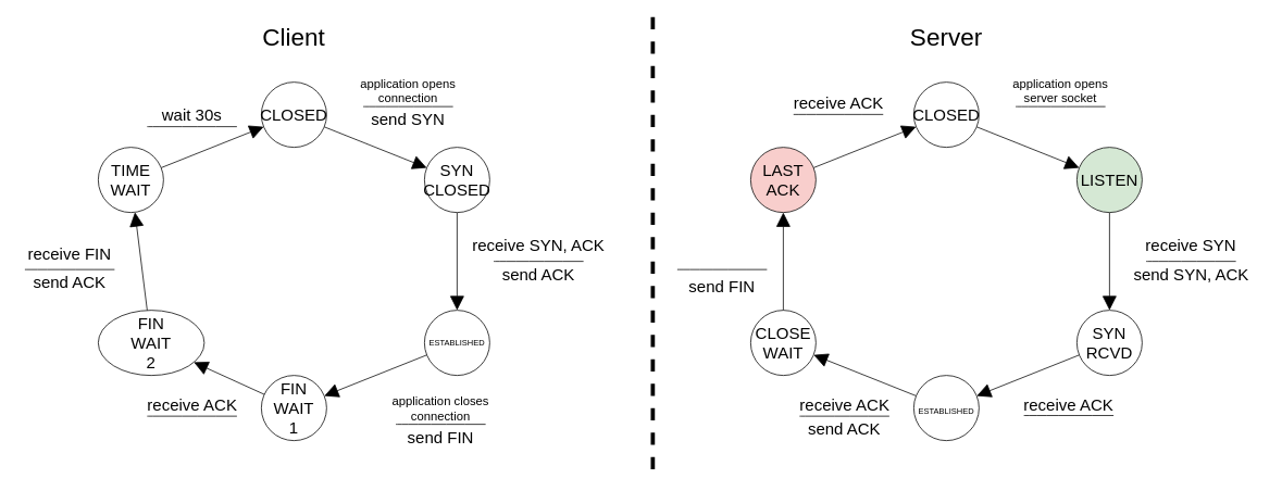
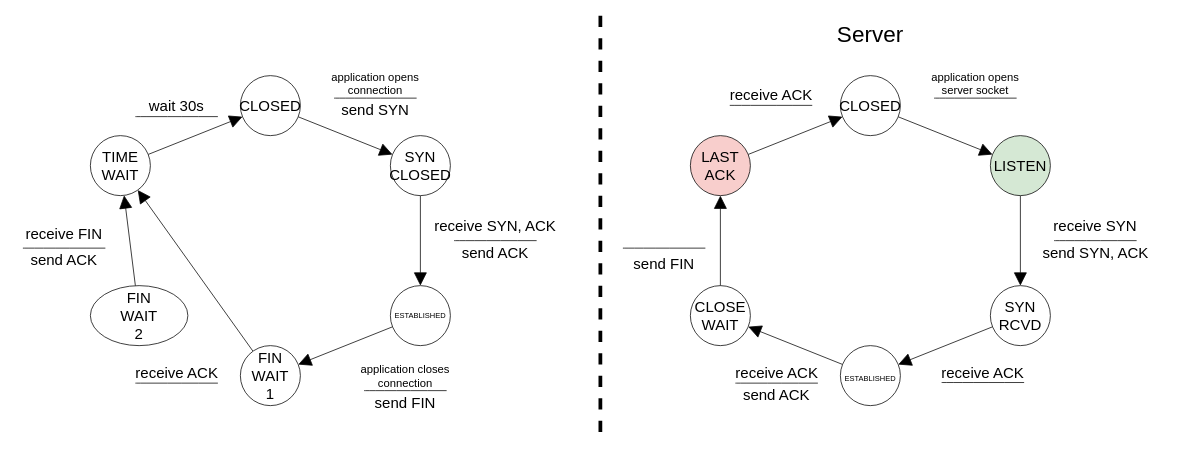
  <mxCell id="0" />
  <mxCell id="1" parent="0" />
  <mxCell id="2" style="edgeStyle=none;html=1;fontSize=20;endArrow=block;endFill=1;endSize=15;" edge="1" parent="1" source="3" target="5"><mxGeometry relative="1" as="geometry" /></mxCell>
  <mxCell id="3" value="CLOSED" style="ellipse;whiteSpace=wrap;html=1;aspect=fixed;fontSize=20;" vertex="1" parent="1"><mxGeometry x="320" y="100" width="80" height="80" as="geometry" /></mxCell>
  <mxCell id="4" style="edgeStyle=none;html=1;fontSize=20;endArrow=block;endFill=1;endSize=15;" edge="1" parent="1" source="5" target="7"><mxGeometry relative="1" as="geometry" /></mxCell>
  <mxCell id="5" value="SYN&lt;br&gt;CLOSED" style="ellipse;whiteSpace=wrap;html=1;aspect=fixed;fontSize=20;" vertex="1" parent="1"><mxGeometry x="520" y="180" width="80" height="80" as="geometry" /></mxCell>
  <mxCell id="6" style="edgeStyle=none;html=1;fontSize=20;endArrow=block;endFill=1;endSize=15;" edge="1" parent="1" source="7" target="9"><mxGeometry relative="1" as="geometry" /></mxCell>
  <mxCell id="7" value="ESTABLISHED" style="ellipse;whiteSpace=wrap;html=1;aspect=fixed;fontSize=10;" vertex="1" parent="1"><mxGeometry x="520" y="380" width="80" height="80" as="geometry" /></mxCell>
- <mxCell id="8" style="edgeStyle=none;html=1;fontSize=20;endArrow=block;endFill=1;endSize=15;" edge="1" parent="1" source="9" target="11"><mxGeometry relative="1" as="geometry" /></mxCell>
+ <mxCell id="8" style="edgeStyle=none;html=1;fontSize=20;endArrow=block;endFill=1;endSize=15;" edge="1" parent="1" source="9" target="13"><mxGeometry relative="1" as="geometry" /></mxCell>
  <mxCell id="9" value="FIN&lt;br style=&quot;font-size: 20px;&quot;&gt;WAIT&lt;br style=&quot;font-size: 20px;&quot;&gt;1" style="ellipse;whiteSpace=wrap;html=1;aspect=fixed;fontSize=20;" vertex="1" parent="1"><mxGeometry x="320" y="460" width="80" height="80" as="geometry" /></mxCell>
  <mxCell id="10" style="edgeStyle=none;html=1;fontSize=20;endArrow=block;endFill=1;endSize=15;" edge="1" parent="1" source="11" target="13"><mxGeometry relative="1" as="geometry" /></mxCell>
  <mxCell id="11" value="FIN&lt;br style=&quot;font-size: 20px&quot;&gt;WAIT&lt;br style=&quot;font-size: 20px&quot;&gt;2" style="ellipse;whiteSpace=wrap;html=1;aspect=fixed;fontSize=20;" vertex="1" parent="1"><mxGeometry x="120" y="380" width="130" height="80" as="geometry" /></mxCell>
  <mxCell id="12" style="edgeStyle=none;html=1;fontSize=20;endArrow=block;endFill=1;endSize=15;" edge="1" parent="1" source="13" target="3"><mxGeometry relative="1" as="geometry" /></mxCell>
  <mxCell id="13" value="TIME&lt;br&gt;WAIT" style="ellipse;whiteSpace=wrap;html=1;aspect=fixed;fontSize=20;" vertex="1" parent="1"><mxGeometry x="120" y="180" width="80" height="80" as="geometry" /></mxCell>
  <mxCell id="14" value="" style="endArrow=none;html=1;fontSize=40;endSize=15;curved=1;" edge="1" parent="1"><mxGeometry width="50" height="50" relative="1" as="geometry"><mxPoint x="180" y="154.66" as="sourcePoint" /><mxPoint x="290" y="154.66" as="targetPoint" /></mxGeometry></mxCell>
  <mxCell id="15" value="wait 30s" style="text;html=1;strokeColor=none;fillColor=none;align=center;verticalAlign=middle;whiteSpace=wrap;rounded=0;fontSize=20;" vertex="1" parent="1"><mxGeometry x="180" y="124.66" width="110" height="30" as="geometry" /></mxCell>
  <mxCell id="16" value="" style="endArrow=none;html=1;fontSize=40;endSize=15;curved=1;" edge="1" parent="1"><mxGeometry width="50" height="50" relative="1" as="geometry"><mxPoint x="445" y="130" as="sourcePoint" /><mxPoint x="555" y="130" as="targetPoint" /></mxGeometry></mxCell>
  <mxCell id="17" value="application opens connection" style="text;html=1;strokeColor=none;fillColor=none;align=center;verticalAlign=middle;whiteSpace=wrap;rounded=0;fontSize=15;" vertex="1" parent="1"><mxGeometry x="420" y="90" width="160" height="40" as="geometry" /></mxCell>
  <mxCell id="18" value="send SYN" style="text;html=1;strokeColor=none;fillColor=none;align=center;verticalAlign=middle;whiteSpace=wrap;rounded=0;fontSize=20;" vertex="1" parent="1"><mxGeometry x="445" y="130" width="110" height="30" as="geometry" /></mxCell>
  <mxCell id="19" value="" style="endArrow=none;html=1;fontSize=40;endSize=15;curved=1;" edge="1" parent="1"><mxGeometry width="50" height="50" relative="1" as="geometry"><mxPoint x="605" y="320" as="sourcePoint" /><mxPoint x="715" y="320" as="targetPoint" /></mxGeometry></mxCell>
  <mxCell id="20" value="receive SYN, ACK" style="text;html=1;strokeColor=none;fillColor=none;align=center;verticalAlign=middle;whiteSpace=wrap;rounded=0;fontSize=20;" vertex="1" parent="1"><mxGeometry x="570" y="280" width="180" height="40" as="geometry" /></mxCell>
  <mxCell id="21" value="send ACK" style="text;html=1;strokeColor=none;fillColor=none;align=center;verticalAlign=middle;whiteSpace=wrap;rounded=0;fontSize=20;" vertex="1" parent="1"><mxGeometry x="605" y="320" width="110" height="30" as="geometry" /></mxCell>
  <mxCell id="22" value="" style="endArrow=none;html=1;fontSize=40;endSize=15;curved=1;" edge="1" parent="1"><mxGeometry width="50" height="50" relative="1" as="geometry"><mxPoint x="485" y="520" as="sourcePoint" /><mxPoint x="595" y="520" as="targetPoint" /></mxGeometry></mxCell>
  <mxCell id="23" value="send FIN" style="text;html=1;strokeColor=none;fillColor=none;align=center;verticalAlign=middle;whiteSpace=wrap;rounded=0;fontSize=20;" vertex="1" parent="1"><mxGeometry x="485" y="520" width="110" height="30" as="geometry" /></mxCell>
  <mxCell id="24" value="application closes connection" style="text;html=1;strokeColor=none;fillColor=none;align=center;verticalAlign=middle;whiteSpace=wrap;rounded=0;fontSize=15;" vertex="1" parent="1"><mxGeometry x="460" y="480" width="160" height="40" as="geometry" /></mxCell>
  <mxCell id="25" value="" style="endArrow=none;html=1;fontSize=40;endSize=15;curved=1;" edge="1" parent="1"><mxGeometry width="50" height="50" relative="1" as="geometry"><mxPoint x="180" y="510" as="sourcePoint" /><mxPoint x="290" y="510" as="targetPoint" /></mxGeometry></mxCell>
  <mxCell id="26" value="receive ACK" style="text;html=1;strokeColor=none;fillColor=none;align=center;verticalAlign=middle;whiteSpace=wrap;rounded=0;fontSize=20;" vertex="1" parent="1"><mxGeometry x="167.5" y="480" width="135" height="30" as="geometry" /></mxCell>
  <mxCell id="27" value="" style="endArrow=none;html=1;fontSize=40;endSize=15;curved=1;" edge="1" parent="1"><mxGeometry width="50" height="50" relative="1" as="geometry"><mxPoint x="30" y="330" as="sourcePoint" /><mxPoint x="140" y="330" as="targetPoint" /></mxGeometry></mxCell>
  <mxCell id="28" value="receive FIN" style="text;html=1;strokeColor=none;fillColor=none;align=center;verticalAlign=middle;whiteSpace=wrap;rounded=0;fontSize=20;" vertex="1" parent="1"><mxGeometry x="20" y="290" width="130" height="40" as="geometry" /></mxCell>
  <mxCell id="29" value="send ACK" style="text;html=1;strokeColor=none;fillColor=none;align=center;verticalAlign=middle;whiteSpace=wrap;rounded=0;fontSize=20;" vertex="1" parent="1"><mxGeometry x="30" y="330" width="110" height="30" as="geometry" /></mxCell>
  <mxCell id="30" style="edgeStyle=none;html=1;fontSize=20;endArrow=block;endFill=1;endSize=15;" edge="1" parent="1" source="31" target="33"><mxGeometry relative="1" as="geometry" /></mxCell>
  <mxCell id="31" value="CLOSED" style="ellipse;whiteSpace=wrap;html=1;aspect=fixed;fontSize=20;" vertex="1" parent="1"><mxGeometry x="1120" y="100" width="80" height="80" as="geometry" /></mxCell>
  <mxCell id="32" style="edgeStyle=none;html=1;fontSize=20;endArrow=block;endFill=1;endSize=15;" edge="1" parent="1" source="33" target="35"><mxGeometry relative="1" as="geometry" /></mxCell>
  <mxCell id="33" value="LISTEN" style="ellipse;whiteSpace=wrap;html=1;aspect=fixed;fontSize=20;fillColor=#d5e8d4;" vertex="1" parent="1"><mxGeometry x="1320" y="180" width="80" height="80" as="geometry" /></mxCell>
  <mxCell id="34" style="edgeStyle=none;html=1;fontSize=20;endArrow=block;endFill=1;endSize=15;" edge="1" parent="1" source="35" target="37"><mxGeometry relative="1" as="geometry" /></mxCell>
  <mxCell id="35" value="SYN&lt;br style=&quot;font-size: 20px;&quot;&gt;RCVD" style="ellipse;whiteSpace=wrap;html=1;aspect=fixed;fontSize=20;" vertex="1" parent="1"><mxGeometry x="1320" y="380" width="80" height="80" as="geometry" /></mxCell>
  <mxCell id="36" style="edgeStyle=none;html=1;fontSize=20;endArrow=block;endFill=1;endSize=15;" edge="1" parent="1" source="37" target="39"><mxGeometry relative="1" as="geometry" /></mxCell>
  <mxCell id="37" value="&lt;span style=&quot;font-size: 10px&quot;&gt;ESTABLISHED&lt;/span&gt;" style="ellipse;whiteSpace=wrap;html=1;aspect=fixed;fontSize=20;" vertex="1" parent="1"><mxGeometry x="1120" y="460" width="80" height="80" as="geometry" /></mxCell>
  <mxCell id="38" style="edgeStyle=none;html=1;fontSize=20;endArrow=block;endFill=1;endSize=15;" edge="1" parent="1" source="39" target="41"><mxGeometry relative="1" as="geometry" /></mxCell>
  <mxCell id="39" value="CLOSE&lt;br&gt;WAIT" style="ellipse;whiteSpace=wrap;html=1;aspect=fixed;fontSize=20;" vertex="1" parent="1"><mxGeometry x="920" y="380" width="80" height="80" as="geometry" /></mxCell>
  <mxCell id="40" style="edgeStyle=none;html=1;fontSize=20;endArrow=block;endFill=1;endSize=15;" edge="1" parent="1" source="41" target="31"><mxGeometry relative="1" as="geometry" /></mxCell>
  <mxCell id="41" value="LAST&lt;br&gt;ACK" style="ellipse;whiteSpace=wrap;html=1;aspect=fixed;fontSize=20;fillColor=#f8cecc;" vertex="1" parent="1"><mxGeometry x="920" y="180" width="80" height="80" as="geometry" /></mxCell>
  <mxCell id="42" value="" style="endArrow=none;html=1;fontSize=40;endSize=15;curved=1;" edge="1" parent="1"><mxGeometry width="50" height="50" relative="1" as="geometry"><mxPoint x="972.5" y="139.66" as="sourcePoint" /><mxPoint x="1082.5" y="139.66" as="targetPoint" /></mxGeometry></mxCell>
  <mxCell id="43" value="receive ACK" style="text;html=1;strokeColor=none;fillColor=none;align=center;verticalAlign=middle;whiteSpace=wrap;rounded=0;fontSize=20;" vertex="1" parent="1"><mxGeometry x="967.5" y="110" width="120" height="30" as="geometry" /></mxCell>
  <mxCell id="44" value="" style="endArrow=none;html=1;fontSize=40;endSize=15;curved=1;" edge="1" parent="1"><mxGeometry width="50" height="50" relative="1" as="geometry"><mxPoint x="1245" y="130" as="sourcePoint" /><mxPoint x="1355" y="130" as="targetPoint" /></mxGeometry></mxCell>
  <mxCell id="45" value="application opens server socket" style="text;html=1;strokeColor=none;fillColor=none;align=center;verticalAlign=middle;whiteSpace=wrap;rounded=0;fontSize=15;" vertex="1" parent="1"><mxGeometry x="1220" y="90" width="160" height="40" as="geometry" /></mxCell>
  <mxCell id="46" value="" style="endArrow=none;html=1;fontSize=40;endSize=15;curved=1;" edge="1" parent="1"><mxGeometry width="50" height="50" relative="1" as="geometry"><mxPoint x="1405" y="320" as="sourcePoint" /><mxPoint x="1515" y="320" as="targetPoint" /></mxGeometry></mxCell>
  <mxCell id="47" value="receive SYN" style="text;html=1;strokeColor=none;fillColor=none;align=center;verticalAlign=middle;whiteSpace=wrap;rounded=0;fontSize=20;" vertex="1" parent="1"><mxGeometry x="1370" y="280" width="180" height="40" as="geometry" /></mxCell>
  <mxCell id="48" value="send SYN, ACK" style="text;html=1;strokeColor=none;fillColor=none;align=center;verticalAlign=middle;whiteSpace=wrap;rounded=0;fontSize=20;" vertex="1" parent="1"><mxGeometry x="1387.5" y="320" width="145" height="30" as="geometry" /></mxCell>
  <mxCell id="49" value="" style="endArrow=none;html=1;fontSize=40;endSize=15;curved=1;" edge="1" parent="1"><mxGeometry width="50" height="50" relative="1" as="geometry"><mxPoint x="980" y="510" as="sourcePoint" /><mxPoint x="1090" y="510" as="targetPoint" /></mxGeometry></mxCell>
  <mxCell id="50" value="receive ACK" style="text;html=1;strokeColor=none;fillColor=none;align=center;verticalAlign=middle;whiteSpace=wrap;rounded=0;fontSize=20;" vertex="1" parent="1"><mxGeometry x="967.5" y="480" width="135" height="30" as="geometry" /></mxCell>
  <mxCell id="51" value="" style="endArrow=none;html=1;fontSize=40;endSize=15;curved=1;" edge="1" parent="1"><mxGeometry width="50" height="50" relative="1" as="geometry"><mxPoint x="830" y="330" as="sourcePoint" /><mxPoint x="940" y="330" as="targetPoint" /></mxGeometry></mxCell>
  <mxCell id="52" value="send FIN" style="text;html=1;strokeColor=none;fillColor=none;align=center;verticalAlign=middle;whiteSpace=wrap;rounded=0;fontSize=20;" vertex="1" parent="1"><mxGeometry x="820" y="330" width="130" height="40" as="geometry" /></mxCell>
  <mxCell id="53" value="" style="endArrow=none;html=1;fontSize=40;endSize=15;curved=1;" edge="1" parent="1"><mxGeometry width="50" height="50" relative="1" as="geometry"><mxPoint x="1255" y="509.2" as="sourcePoint" /><mxPoint x="1365" y="509.2" as="targetPoint" /></mxGeometry></mxCell>
  <mxCell id="54" value="receive ACK" style="text;html=1;strokeColor=none;fillColor=none;align=center;verticalAlign=middle;whiteSpace=wrap;rounded=0;fontSize=20;" vertex="1" parent="1"><mxGeometry x="1250" y="479.54" width="120" height="30" as="geometry" /></mxCell>
  <mxCell id="55" value="send ACK" style="text;html=1;strokeColor=none;fillColor=none;align=center;verticalAlign=middle;whiteSpace=wrap;rounded=0;fontSize=20;" vertex="1" parent="1"><mxGeometry x="975" y="509.77" width="120" height="30" as="geometry" /></mxCell>
- <mxCell id="56" value="Client" style="text;html=1;strokeColor=none;fillColor=none;align=center;verticalAlign=middle;whiteSpace=wrap;rounded=0;fontSize=30;" vertex="1" parent="1"><mxGeometry x="330" y="30" width="60" height="30" as="geometry" /></mxCell>
  <mxCell id="57" value="Server" style="text;html=1;strokeColor=none;fillColor=none;align=center;verticalAlign=middle;whiteSpace=wrap;rounded=0;fontSize=30;" vertex="1" parent="1"><mxGeometry x="1130" y="30" width="60" height="30" as="geometry" /></mxCell>
  <mxCell id="58" value="" style="endArrow=none;dashed=1;html=1;strokeWidth=5;fontSize=30;endSize=15;" edge="1" parent="1"><mxGeometry width="50" height="50" relative="1" as="geometry"><mxPoint x="800" y="20" as="sourcePoint" /><mxPoint x="800" y="580" as="targetPoint" /></mxGeometry></mxCell>
